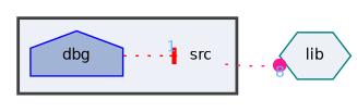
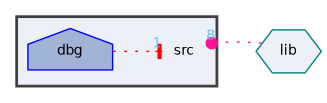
  digraph {
    compound=true
    rankdir=LR
    node [color=blue fontname=Helvetica fontsize=10 style=filled]
    edge [fontcolor=steelblue1 fontname=Helvetica fontsize=10 labeldistance=1.5 labelfontname=Helvetica labelfontsize=10 style=dotted]
    n1 [height=0.2 label=src shape=plaintext width=0.4 style=""]
    n2 [fillcolor="#a2b4d6" height=0.2 label=dbg shape=house width=0.4]
    n3 [color=teal fillcolor="#edf0f7" height=0.2 label=lib shape=hexagon width=0.4]
    subgraph cluster_1 {
      bgcolor="#edf0f7"
      fontname=Helvetica
      fontsize=10
      pencolor=grey25
      style="filled,bold"
      n1
      n2
    }
-   n1 -> n3 [arrowhead=dot color=deeppink headlabel=8]
+   n3 -> n1 [arrowhead=dot color=deeppink headlabel=8]
    n2 -> n1 [arrowhead=tee color=red headlabel=1]
  }
